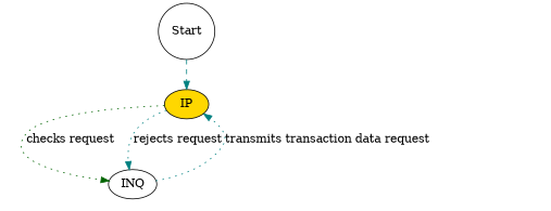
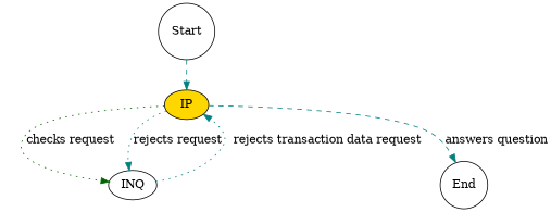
  digraph {
    node [fillcolor=white style=filled]
    edge [color=teal style=dotted]
    Start [shape=circle]
    IP [fillcolor=gold]
    INQ
+   End [shape=circle]
    Start -> IP [style=dashed]
    IP -> INQ [color=darkgreen label="checks request"]
    IP -> INQ [label="rejects request"]
-   INQ -> IP [label="transmits transaction data request"]
+   IP -> End [label="answers question" style=dashed]
+   INQ -> IP [label="rejects transaction data request"]
  }
